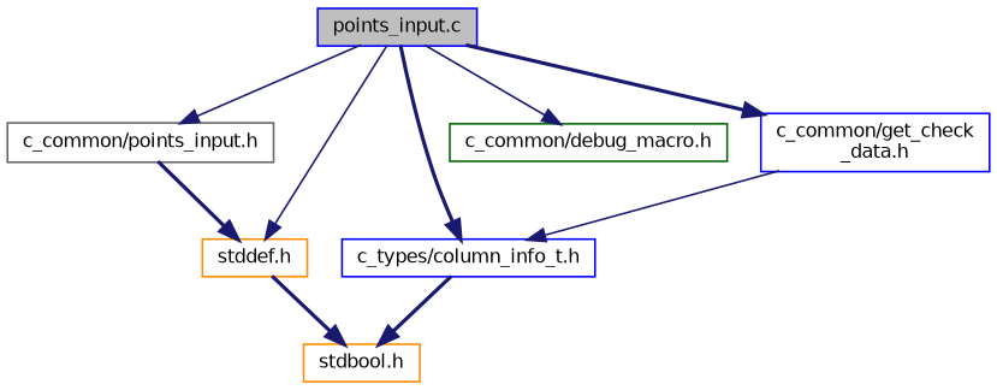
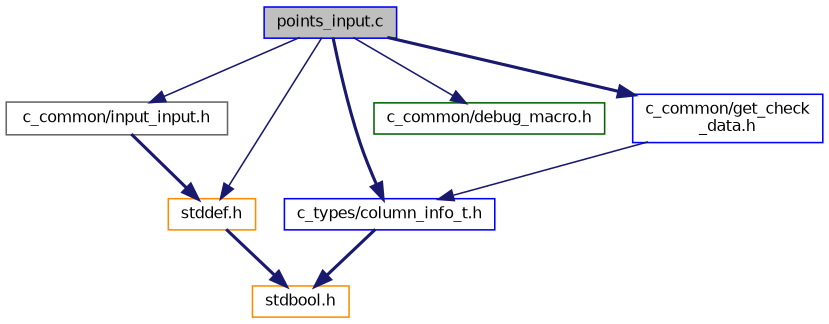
  digraph {
    node [color=blue fillcolor=white fontname=Helvetica fontsize=10 shape=record style=filled]
    edge [color=midnightblue fontname=Helvetica fontsize=10 labelfontname=Helvetica labelfontsize=10 style=bold]
    n1 [fillcolor=grey75 fontcolor=black height=0.2 label="points_input.c" width=0.4]
-   n2 [color=gray40 height=0.2 label="c_common/points_input.h" width=0.4]
+   n2 [color=gray40 height=0.2 label="c_common/input_input.h" width=0.4]
    n3 [color=darkorange height=0.2 label="stddef.h" width=0.4]
    n4 [height=0.2 label="c_types/column_info_t.h" width=0.4]
    n5 [color=darkgreen height=0.2 label="c_common/debug_macro.h" width=0.4]
    n6 [height=0.2 label="c_common/get_check\l_data.h" width=0.4]
    n7 [color=darkorange height=0.2 label="stdbool.h" width=0.4]
    n1 -> n2 [style=solid]
    n1 -> n3 [style=solid]
    n1 -> n4
    n1 -> n5 [style=solid]
    n1 -> n6
    n2 -> n3
    n3 -> n7
    n4 -> n7
    n6 -> n4 [style=solid]
  }
